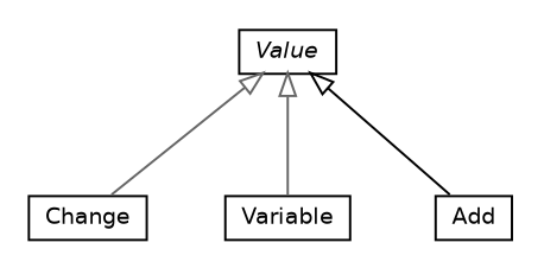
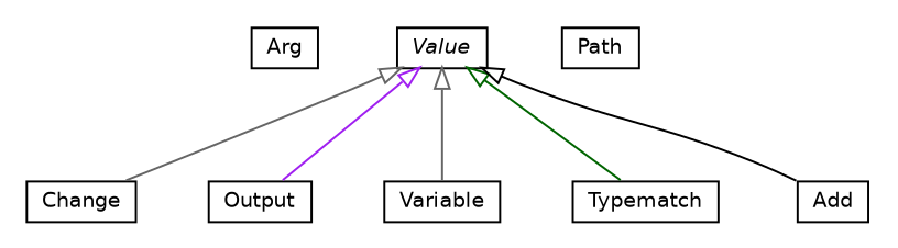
  digraph {
    nodesep=0.25
    ranksep=0.5
    node [fontcolor=black fontname=Helvetica fontsize=10.0 shape=plaintext]
    edge [arrowtail=empty color=gray40 dir=back fontname=Helvetica fontsize=10 headport=p labelfontname=Helvetica labelfontsize=10 tailport=p]
+   n1 [label=<<table title="org.universAAL.support.utils.service.Arg" border="0" cellborder="1" cellspacing="0" cellpadding="2" port="p" href="./Arg.html"> 		<tr><td><table border="0" cellspacing="0" cellpadding="1"> <tr><td align="center" balign="center"> Arg </td></tr> 		</table></td></tr> 		</table>>]
    n2 [label=<<table title="org.universAAL.support.utils.service.Change" border="0" cellborder="1" cellspacing="0" cellpadding="2" port="p" href="./Change.html"> 		<tr><td><table border="0" cellspacing="0" cellpadding="1"> <tr><td align="center" balign="center"> Change </td></tr> 		</table></td></tr> 		</table>>]
+   n3 [label=<<table title="org.universAAL.support.utils.service.Output" border="0" cellborder="1" cellspacing="0" cellpadding="2" port="p" href="./Output.html"> 		<tr><td><table border="0" cellspacing="0" cellpadding="1"> <tr><td align="center" balign="center"> Output </td></tr> 		</table></td></tr> 		</table>>]
    n4 [label=<<table title="org.universAAL.support.utils.service.Variable" border="0" cellborder="1" cellspacing="0" cellpadding="2" port="p" href="./Variable.html"> 		<tr><td><table border="0" cellspacing="0" cellpadding="1"> <tr><td align="center" balign="center"> Variable </td></tr> 		</table></td></tr> 		</table>>]
+   n5 [label=<<table title="org.universAAL.support.utils.service.Path" border="0" cellborder="1" cellspacing="0" cellpadding="2" port="p" href="./Path.html"> 		<tr><td><table border="0" cellspacing="0" cellpadding="1"> <tr><td align="center" balign="center"> Path </td></tr> 		</table></td></tr> 		</table>>]
+   n6 [label=<<table title="org.universAAL.support.utils.service.Typematch" border="0" cellborder="1" cellspacing="0" cellpadding="2" port="p" href="./Typematch.html"> 		<tr><td><table border="0" cellspacing="0" cellpadding="1"> <tr><td align="center" balign="center"> Typematch </td></tr> 		</table></td></tr> 		</table>>]
    n7 [label=<<table title="org.universAAL.support.utils.service.Value" border="0" cellborder="1" cellspacing="0" cellpadding="2" port="p" href="./Value.html"> 		<tr><td><table border="0" cellspacing="0" cellpadding="1"> <tr><td align="center" balign="center"><font face="Helvetica-Oblique"> Value </font></td></tr> 		</table></td></tr> 		</table>>]
    n8 [label=<<table title="org.universAAL.support.utils.service.Add" border="0" cellborder="1" cellspacing="0" cellpadding="2" port="p" href="./Add.html"> 		<tr><td><table border="0" cellspacing="0" cellpadding="1"> <tr><td align="center" balign="center"> Add </td></tr> 		</table></td></tr> 		</table>>]
    n7 -> n2
+   n7 -> n3 [color=purple]
    n7 -> n4
+   n7 -> n6 [color=darkgreen]
    n7 -> n8 [color=black]
  }
